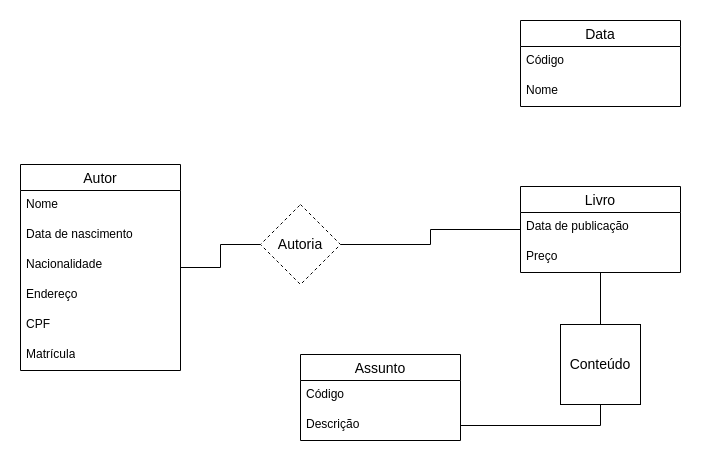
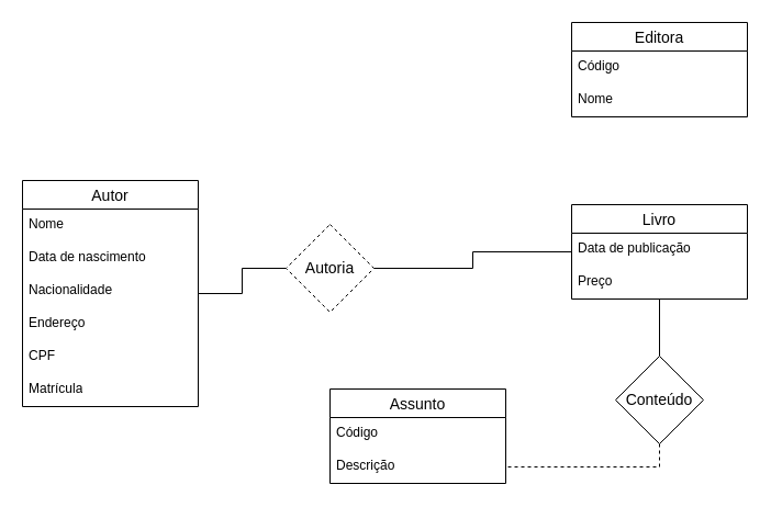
  <mxCell id="0" />
  <mxCell id="1" parent="0" />
  <mxCell id="2" value="" style="edgeStyle=orthogonalEdgeStyle;rounded=0;orthogonalLoop=1;jettySize=auto;html=1;shape=wire;dashed=1;endArrow=none;endFill=0;" edge="1" parent="1" source="3" target="10"><mxGeometry relative="1" as="geometry" /></mxCell>
  <mxCell id="3" value="Autor" style="swimlane;fontStyle=0;childLayout=stackLayout;horizontal=1;startSize=26;horizontalStack=0;resizeParent=1;resizeParentMax=0;resizeLast=0;collapsible=1;marginBottom=0;align=center;fontSize=14;" vertex="1" parent="1"><mxGeometry x="20" y="164" width="160" height="206" as="geometry" /></mxCell>
  <mxCell id="4" value="Nome" style="text;strokeColor=none;fillColor=none;spacingLeft=4;spacingRight=4;overflow=hidden;rotatable=0;points=[[0,0.5],[1,0.5]];portConstraint=eastwest;fontSize=12;whiteSpace=wrap;html=1;" vertex="1" parent="3"><mxGeometry y="26" width="160" height="30" as="geometry" /></mxCell>
  <mxCell id="5" value="Data de nascimento" style="text;strokeColor=none;fillColor=none;spacingLeft=4;spacingRight=4;overflow=hidden;rotatable=0;points=[[0,0.5],[1,0.5]];portConstraint=eastwest;fontSize=12;whiteSpace=wrap;html=1;" vertex="1" parent="3"><mxGeometry y="56" width="160" height="30" as="geometry" /></mxCell>
  <mxCell id="6" value="Nacionalidade" style="text;strokeColor=none;fillColor=none;spacingLeft=4;spacingRight=4;overflow=hidden;rotatable=0;points=[[0,0.5],[1,0.5]];portConstraint=eastwest;fontSize=12;whiteSpace=wrap;html=1;" vertex="1" parent="3"><mxGeometry y="86" width="160" height="30" as="geometry" /></mxCell>
  <mxCell id="7" value="Endereço" style="text;strokeColor=none;fillColor=none;spacingLeft=4;spacingRight=4;overflow=hidden;rotatable=0;points=[[0,0.5],[1,0.5]];portConstraint=eastwest;fontSize=12;whiteSpace=wrap;html=1;" vertex="1" parent="3"><mxGeometry y="116" width="160" height="30" as="geometry" /></mxCell>
  <mxCell id="8" value="CPF" style="text;strokeColor=none;fillColor=none;spacingLeft=4;spacingRight=4;overflow=hidden;rotatable=0;points=[[0,0.5],[1,0.5]];portConstraint=eastwest;fontSize=12;whiteSpace=wrap;html=1;" vertex="1" parent="3"><mxGeometry y="146" width="160" height="30" as="geometry" /></mxCell>
  <mxCell id="9" value="Matrícula" style="text;strokeColor=none;fillColor=none;spacingLeft=4;spacingRight=4;overflow=hidden;rotatable=0;points=[[0,0.5],[1,0.5]];portConstraint=eastwest;fontSize=12;whiteSpace=wrap;html=1;" vertex="1" parent="3"><mxGeometry y="176" width="160" height="30" as="geometry" /></mxCell>
  <mxCell id="10" value="Autoria" style="rhombus;whiteSpace=wrap;html=1;fontSize=14;fontStyle=0;startSize=26;horizontal=1;dashed=1;" vertex="1" parent="1"><mxGeometry x="260" y="204" width="80" height="80" as="geometry" /></mxCell>
  <mxCell id="11" value="" style="edgeStyle=orthogonalEdgeStyle;rounded=0;orthogonalLoop=1;jettySize=auto;html=1;endArrow=none;endFill=0;" edge="1" parent="1" source="13" target="10"><mxGeometry relative="1" as="geometry" /></mxCell>
  <mxCell id="12" value="" style="edgeStyle=orthogonalEdgeStyle;rounded=0;orthogonalLoop=1;jettySize=auto;html=1;endArrow=none;endFill=0;" edge="1" parent="1" source="13" target="20"><mxGeometry relative="1" as="geometry" /></mxCell>
  <mxCell id="13" value="Livro" style="swimlane;fontStyle=0;childLayout=stackLayout;horizontal=1;startSize=26;horizontalStack=0;resizeParent=1;resizeParentMax=0;resizeLast=0;collapsible=1;marginBottom=0;align=center;fontSize=14;" vertex="1" parent="1"><mxGeometry x="520" y="186" width="160" height="86" as="geometry" /></mxCell>
  <mxCell id="14" value="Data de publicação" style="text;strokeColor=none;fillColor=none;spacingLeft=4;spacingRight=4;overflow=hidden;rotatable=0;points=[[0,0.5],[1,0.5]];portConstraint=eastwest;fontSize=12;whiteSpace=wrap;html=1;" vertex="1" parent="13"><mxGeometry y="26" width="160" height="30" as="geometry" /></mxCell>
  <mxCell id="15" value="Preço" style="text;strokeColor=none;fillColor=none;spacingLeft=4;spacingRight=4;overflow=hidden;rotatable=0;points=[[0,0.5],[1,0.5]];portConstraint=eastwest;fontSize=12;whiteSpace=wrap;html=1;" vertex="1" parent="13"><mxGeometry y="56" width="160" height="30" as="geometry" /></mxCell>
- <mxCell id="16" value="Data" style="swimlane;fontStyle=0;childLayout=stackLayout;horizontal=1;startSize=26;horizontalStack=0;resizeParent=1;resizeParentMax=0;resizeLast=0;collapsible=1;marginBottom=0;align=center;fontSize=14;" vertex="1" parent="1"><mxGeometry x="520" y="20" width="160" height="86" as="geometry" /></mxCell>
+ <mxCell id="16" value="Editora" style="swimlane;fontStyle=0;childLayout=stackLayout;horizontal=1;startSize=26;horizontalStack=0;resizeParent=1;resizeParentMax=0;resizeLast=0;collapsible=1;marginBottom=0;align=center;fontSize=14;" vertex="1" parent="1"><mxGeometry x="520" y="20" width="160" height="86" as="geometry" /></mxCell>
  <mxCell id="17" value="Código" style="text;strokeColor=none;fillColor=none;spacingLeft=4;spacingRight=4;overflow=hidden;rotatable=0;points=[[0,0.5],[1,0.5]];portConstraint=eastwest;fontSize=12;whiteSpace=wrap;html=1;" vertex="1" parent="16"><mxGeometry y="26" width="160" height="30" as="geometry" /></mxCell>
  <mxCell id="18" value="Nome" style="text;strokeColor=none;fillColor=none;spacingLeft=4;spacingRight=4;overflow=hidden;rotatable=0;points=[[0,0.5],[1,0.5]];portConstraint=eastwest;fontSize=12;whiteSpace=wrap;html=1;" vertex="1" parent="16"><mxGeometry y="56" width="160" height="30" as="geometry" /></mxCell>
- <mxCell id="19" value="" style="edgeStyle=orthogonalEdgeStyle;rounded=0;orthogonalLoop=1;jettySize=auto;html=1;endArrow=none;endFill=0;" edge="1" parent="1" source="20" target="23"><mxGeometry relative="1" as="geometry" /></mxCell>
- <mxCell id="20" value="Conteúdo" style="whiteSpace=wrap;html=1;fontSize=14;fontStyle=0;startSize=26;horizontal=1;rounded=0;" vertex="1" parent="1"><mxGeometry x="560" y="324" width="80" height="80" as="geometry" /></mxCell>
+ <mxCell id="19" value="" style="edgeStyle=orthogonalEdgeStyle;rounded=0;orthogonalLoop=1;jettySize=auto;html=1;endArrow=none;endFill=0;dashed=1;" edge="1" parent="1" source="20" target="23"><mxGeometry relative="1" as="geometry" /></mxCell>
+ <mxCell id="20" value="Conteúdo" style="rhombus;whiteSpace=wrap;html=1;fontSize=14;fontStyle=0;startSize=26;horizontal=1;" vertex="1" parent="1"><mxGeometry x="560" y="324" width="80" height="80" as="geometry" /></mxCell>
  <mxCell id="21" value="Assunto" style="swimlane;fontStyle=0;childLayout=stackLayout;horizontal=1;startSize=26;horizontalStack=0;resizeParent=1;resizeParentMax=0;resizeLast=0;collapsible=1;marginBottom=0;align=center;fontSize=14;" vertex="1" parent="1"><mxGeometry x="300" y="354" width="160" height="86" as="geometry" /></mxCell>
  <mxCell id="22" value="Código" style="text;strokeColor=none;fillColor=none;spacingLeft=4;spacingRight=4;overflow=hidden;rotatable=0;points=[[0,0.5],[1,0.5]];portConstraint=eastwest;fontSize=12;whiteSpace=wrap;html=1;" vertex="1" parent="21"><mxGeometry y="26" width="160" height="30" as="geometry" /></mxCell>
  <mxCell id="23" value="Descrição" style="text;strokeColor=none;fillColor=none;spacingLeft=4;spacingRight=4;overflow=hidden;rotatable=0;points=[[0,0.5],[1,0.5]];portConstraint=eastwest;fontSize=12;whiteSpace=wrap;html=1;" vertex="1" parent="21"><mxGeometry y="56" width="160" height="30" as="geometry" /></mxCell>
